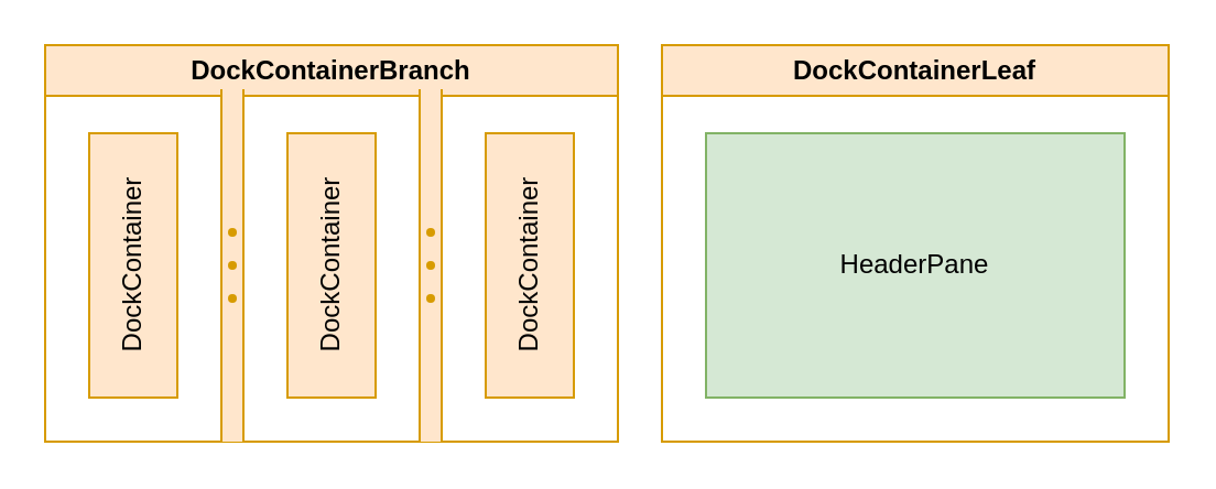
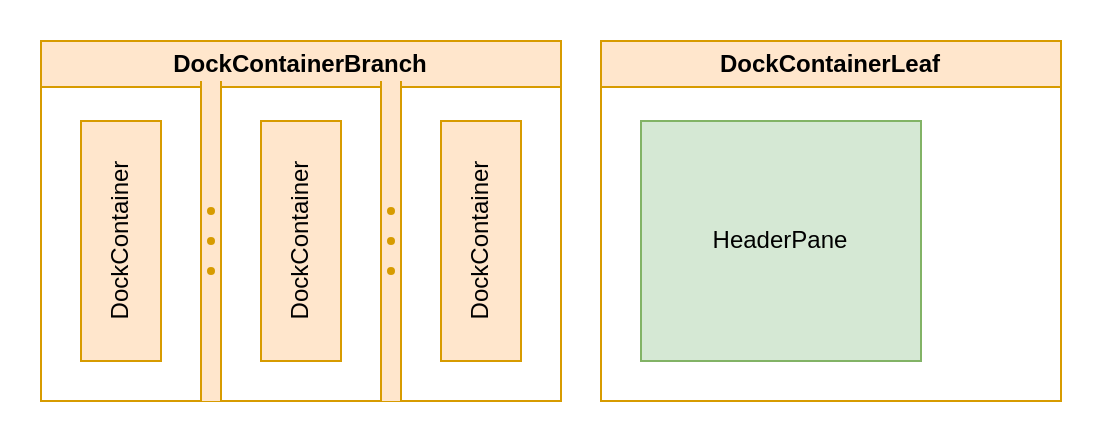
  <mxCell id="0" />
  <mxCell id="1" parent="0" />
  <mxCell id="2" value="" style="rounded=0;whiteSpace=wrap;html=1;strokeColor=none;" parent="1" vertex="1"><mxGeometry x="300" y="20" width="230" height="180" as="geometry" /></mxCell>
  <mxCell id="3" value="" style="rounded=0;whiteSpace=wrap;html=1;strokeColor=none;" parent="1" vertex="1"><mxGeometry x="20" y="20" width="260" height="180" as="geometry" /></mxCell>
  <mxCell id="4" value="DockContainerBranch" style="swimlane;whiteSpace=wrap;html=1;startSize=23;fillColor=#ffe6cc;strokeColor=#d79b00;" parent="1" vertex="1"><mxGeometry x="20" y="20" width="260" height="180" as="geometry" /></mxCell>
  <mxCell id="5" value="" style="verticalLabelPosition=bottom;shadow=0;dashed=0;align=center;html=1;verticalAlign=top;strokeWidth=1;shape=mxgraph.mockup.forms.splitter;strokeColor=#d79b00;direction=north;fillColor=#ffe6cc;" parent="4" vertex="1"><mxGeometry x="80" y="20" width="10" height="160" as="geometry" /></mxCell>
  <mxCell id="6" value="" style="verticalLabelPosition=bottom;shadow=0;dashed=0;align=center;html=1;verticalAlign=top;strokeWidth=1;shape=mxgraph.mockup.forms.splitter;strokeColor=#d79b00;direction=north;fillColor=#ffe6cc;" parent="4" vertex="1"><mxGeometry x="170" y="20" width="10" height="160" as="geometry" /></mxCell>
  <mxCell id="7" value="DockContainer" style="rounded=0;whiteSpace=wrap;html=1;direction=west;horizontal=0;fillColor=#ffe6cc;strokeColor=#d79b00;" parent="4" vertex="1"><mxGeometry x="20" y="40" width="40" height="120" as="geometry" /></mxCell>
  <mxCell id="8" value="DockContainer" style="rounded=0;whiteSpace=wrap;html=1;direction=west;horizontal=0;fillColor=#ffe6cc;strokeColor=#d79b00;" parent="4" vertex="1"><mxGeometry x="110" y="40" width="40" height="120" as="geometry" /></mxCell>
  <mxCell id="9" value="DockContainer" style="rounded=0;whiteSpace=wrap;html=1;direction=west;horizontal=0;fillColor=#ffe6cc;strokeColor=#d79b00;" parent="4" vertex="1"><mxGeometry x="200" y="40" width="40" height="120" as="geometry" /></mxCell>
  <mxCell id="10" value="DockContainerLeaf" style="swimlane;whiteSpace=wrap;html=1;startSize=23;fillColor=#ffe6cc;strokeColor=#d79b00;glass=0;" parent="1" vertex="1"><mxGeometry x="300" y="20" width="230" height="180" as="geometry" /></mxCell>
- <mxCell id="11" value="HeaderPane" style="rounded=0;whiteSpace=wrap;html=1;direction=west;horizontal=1;fillColor=#d5e8d4;strokeColor=#82b366;" parent="10" vertex="1"><mxGeometry x="20" y="40" width="190" height="120" as="geometry" /></mxCell>
+ <mxCell id="11" value="HeaderPane" style="rounded=0;whiteSpace=wrap;html=1;direction=west;horizontal=1;fillColor=#d5e8d4;strokeColor=#82b366;" parent="10" vertex="1"><mxGeometry x="20" y="40" width="140" height="120" as="geometry" /></mxCell>
